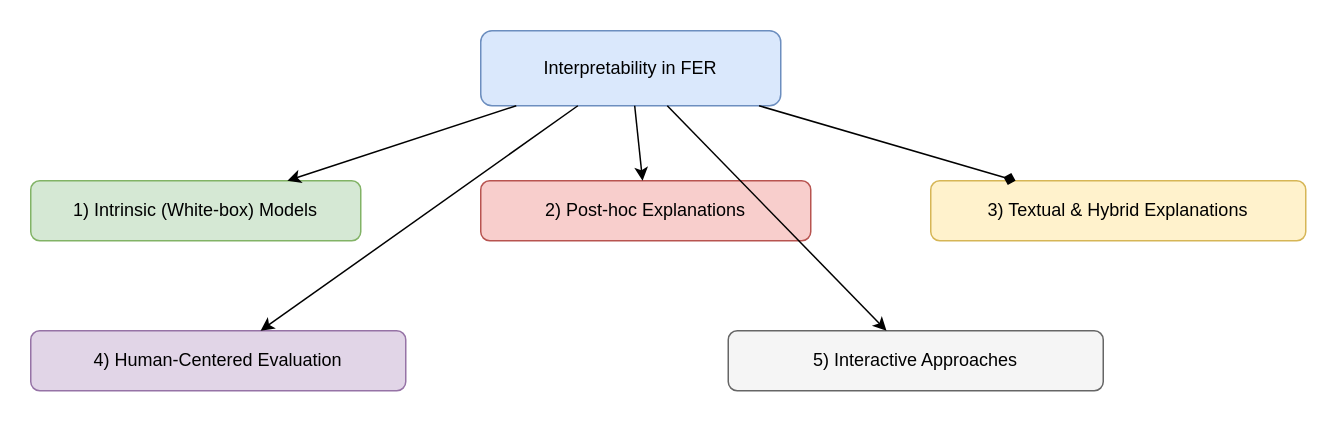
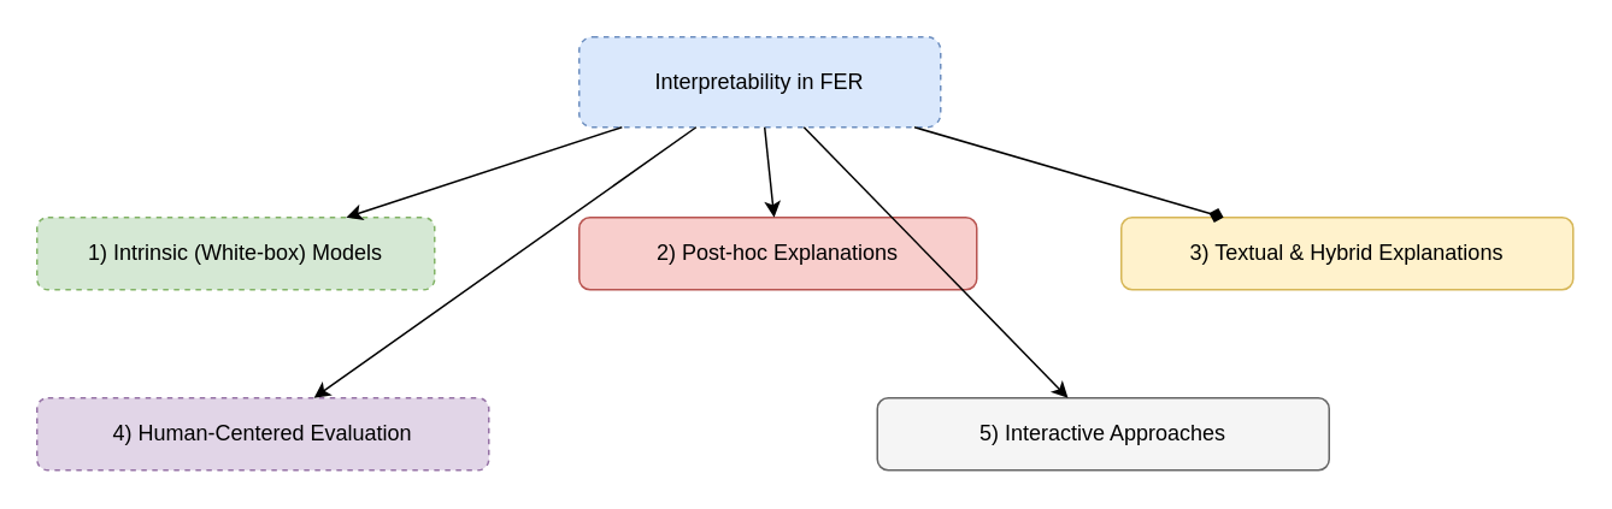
  <mxCell id="0" />
  <mxCell id="1" parent="0" />
- <mxCell id="2" value="Interpretability in FER" style="rounded=1;whiteSpace=wrap;html=1;fillColor=#dae8fc;strokeColor=#6c8ebf;" vertex="1" parent="1"><mxGeometry x="320" y="20" width="200" height="50" as="geometry" /></mxCell>
- <mxCell id="3" value="1) Intrinsic (White-box) Models" style="rounded=1;whiteSpace=wrap;html=1;fillColor=#d5e8d4;strokeColor=#82b366;" vertex="1" parent="1"><mxGeometry x="20" y="120" width="220" height="40" as="geometry" /></mxCell>
+ <mxCell id="2" value="Interpretability in FER" style="rounded=1;whiteSpace=wrap;html=1;fillColor=#dae8fc;strokeColor=#6c8ebf;dashed=1;" vertex="1" parent="1"><mxGeometry x="320" y="20" width="200" height="50" as="geometry" /></mxCell>
+ <mxCell id="3" value="1) Intrinsic (White-box) Models" style="rounded=1;whiteSpace=wrap;html=1;fillColor=#d5e8d4;strokeColor=#82b366;dashed=1;" vertex="1" parent="1"><mxGeometry x="20" y="120" width="220" height="40" as="geometry" /></mxCell>
  <mxCell id="4" edge="1" parent="1" source="2" target="3"><mxGeometry relative="1" as="geometry" /></mxCell>
  <mxCell id="5" value="2) Post-hoc Explanations" style="rounded=1;whiteSpace=wrap;html=1;fillColor=#f8cecc;strokeColor=#b85450;" vertex="1" parent="1"><mxGeometry x="320" y="120" width="220" height="40" as="geometry" /></mxCell>
  <mxCell id="6" edge="1" parent="1" source="2" target="5"><mxGeometry relative="1" as="geometry" /></mxCell>
  <mxCell id="7" value="3) Textual &amp; Hybrid Explanations" style="rounded=1;whiteSpace=wrap;html=1;fillColor=#fff2cc;strokeColor=#d6b656;" vertex="1" parent="1"><mxGeometry x="620" y="120" width="250" height="40" as="geometry" /></mxCell>
  <mxCell id="8" edge="1" parent="1" source="2" target="7" style="endArrow=diamond;"><mxGeometry relative="1" as="geometry" /></mxCell>
- <mxCell id="9" value="4) Human-Centered Evaluation" style="rounded=1;whiteSpace=wrap;html=1;fillColor=#e1d5e7;strokeColor=#9673a6;" vertex="1" parent="1"><mxGeometry x="20" y="220" width="250" height="40" as="geometry" /></mxCell>
+ <mxCell id="9" value="4) Human-Centered Evaluation" style="rounded=1;whiteSpace=wrap;html=1;fillColor=#e1d5e7;strokeColor=#9673a6;dashed=1;" vertex="1" parent="1"><mxGeometry x="20" y="220" width="250" height="40" as="geometry" /></mxCell>
  <mxCell id="10" edge="1" parent="1" source="2" target="9"><mxGeometry relative="1" as="geometry" /></mxCell>
  <mxCell id="11" value="5) Interactive Approaches" style="rounded=1;whiteSpace=wrap;html=1;fillColor=#f5f5f5;strokeColor=#666666;" vertex="1" parent="1"><mxGeometry x="485" y="220" width="250" height="40" as="geometry" /></mxCell>
  <mxCell id="12" edge="1" parent="1" source="2" target="11"><mxGeometry relative="1" as="geometry" /></mxCell>
